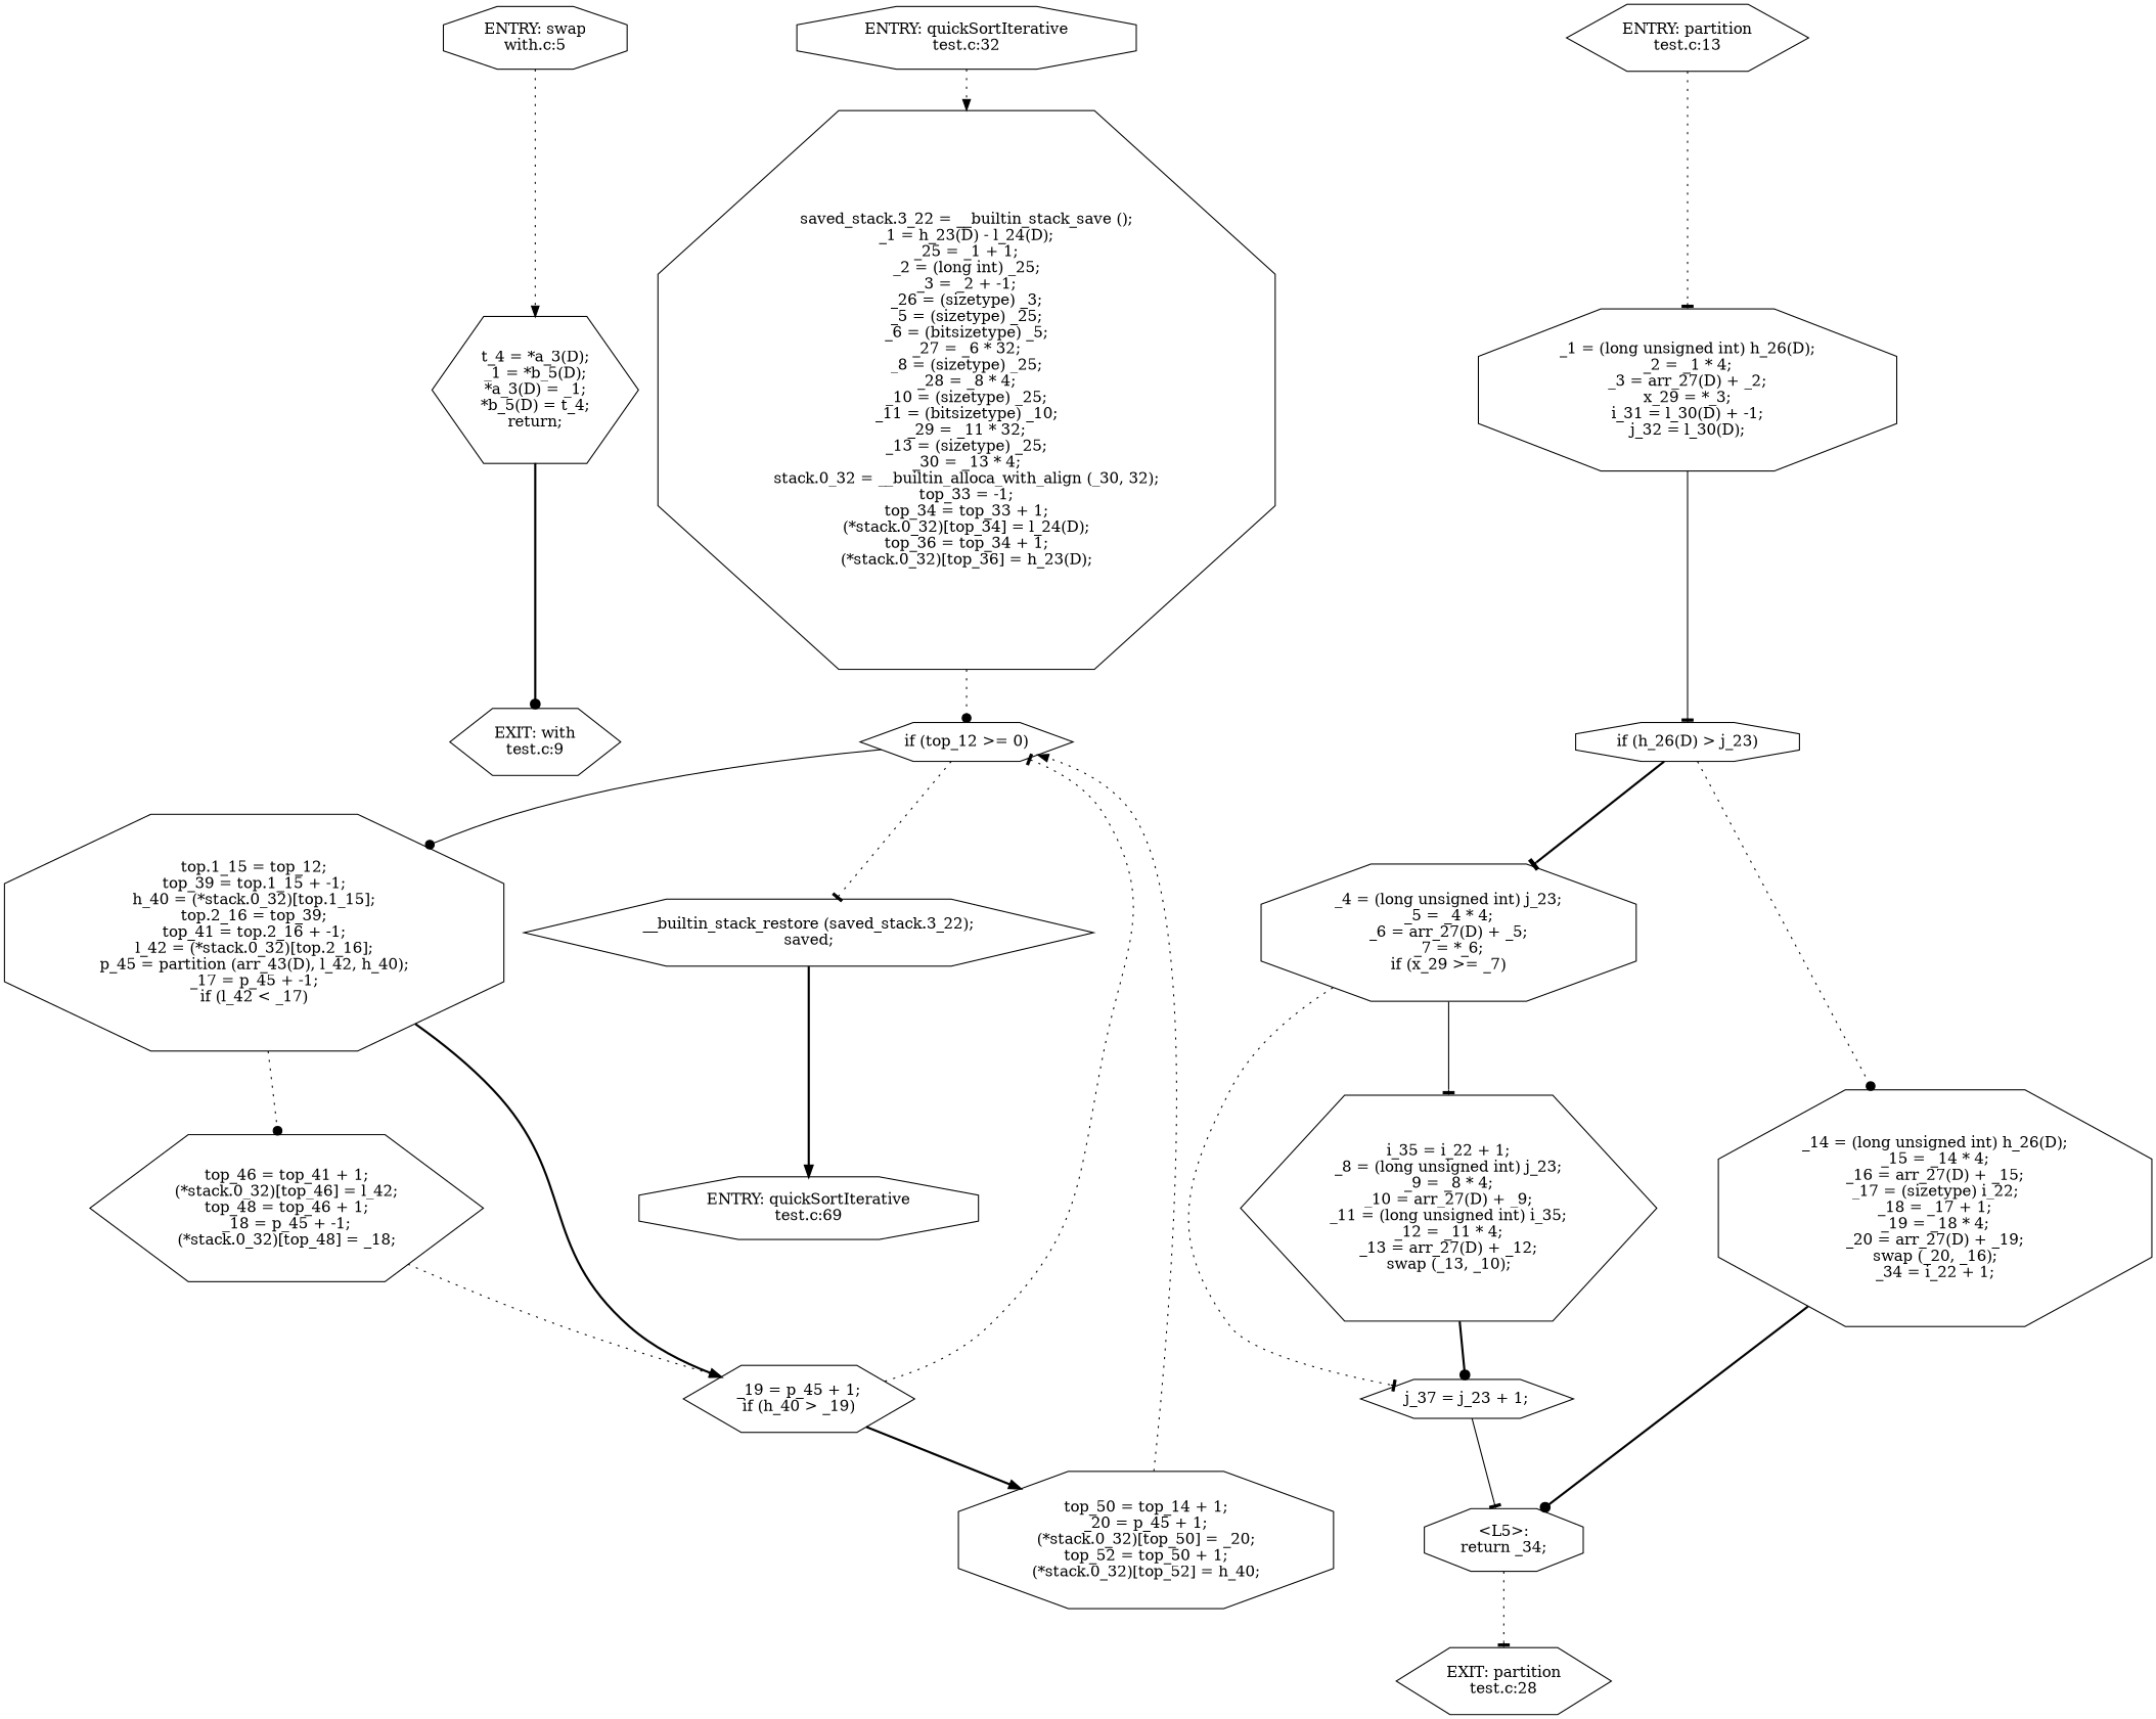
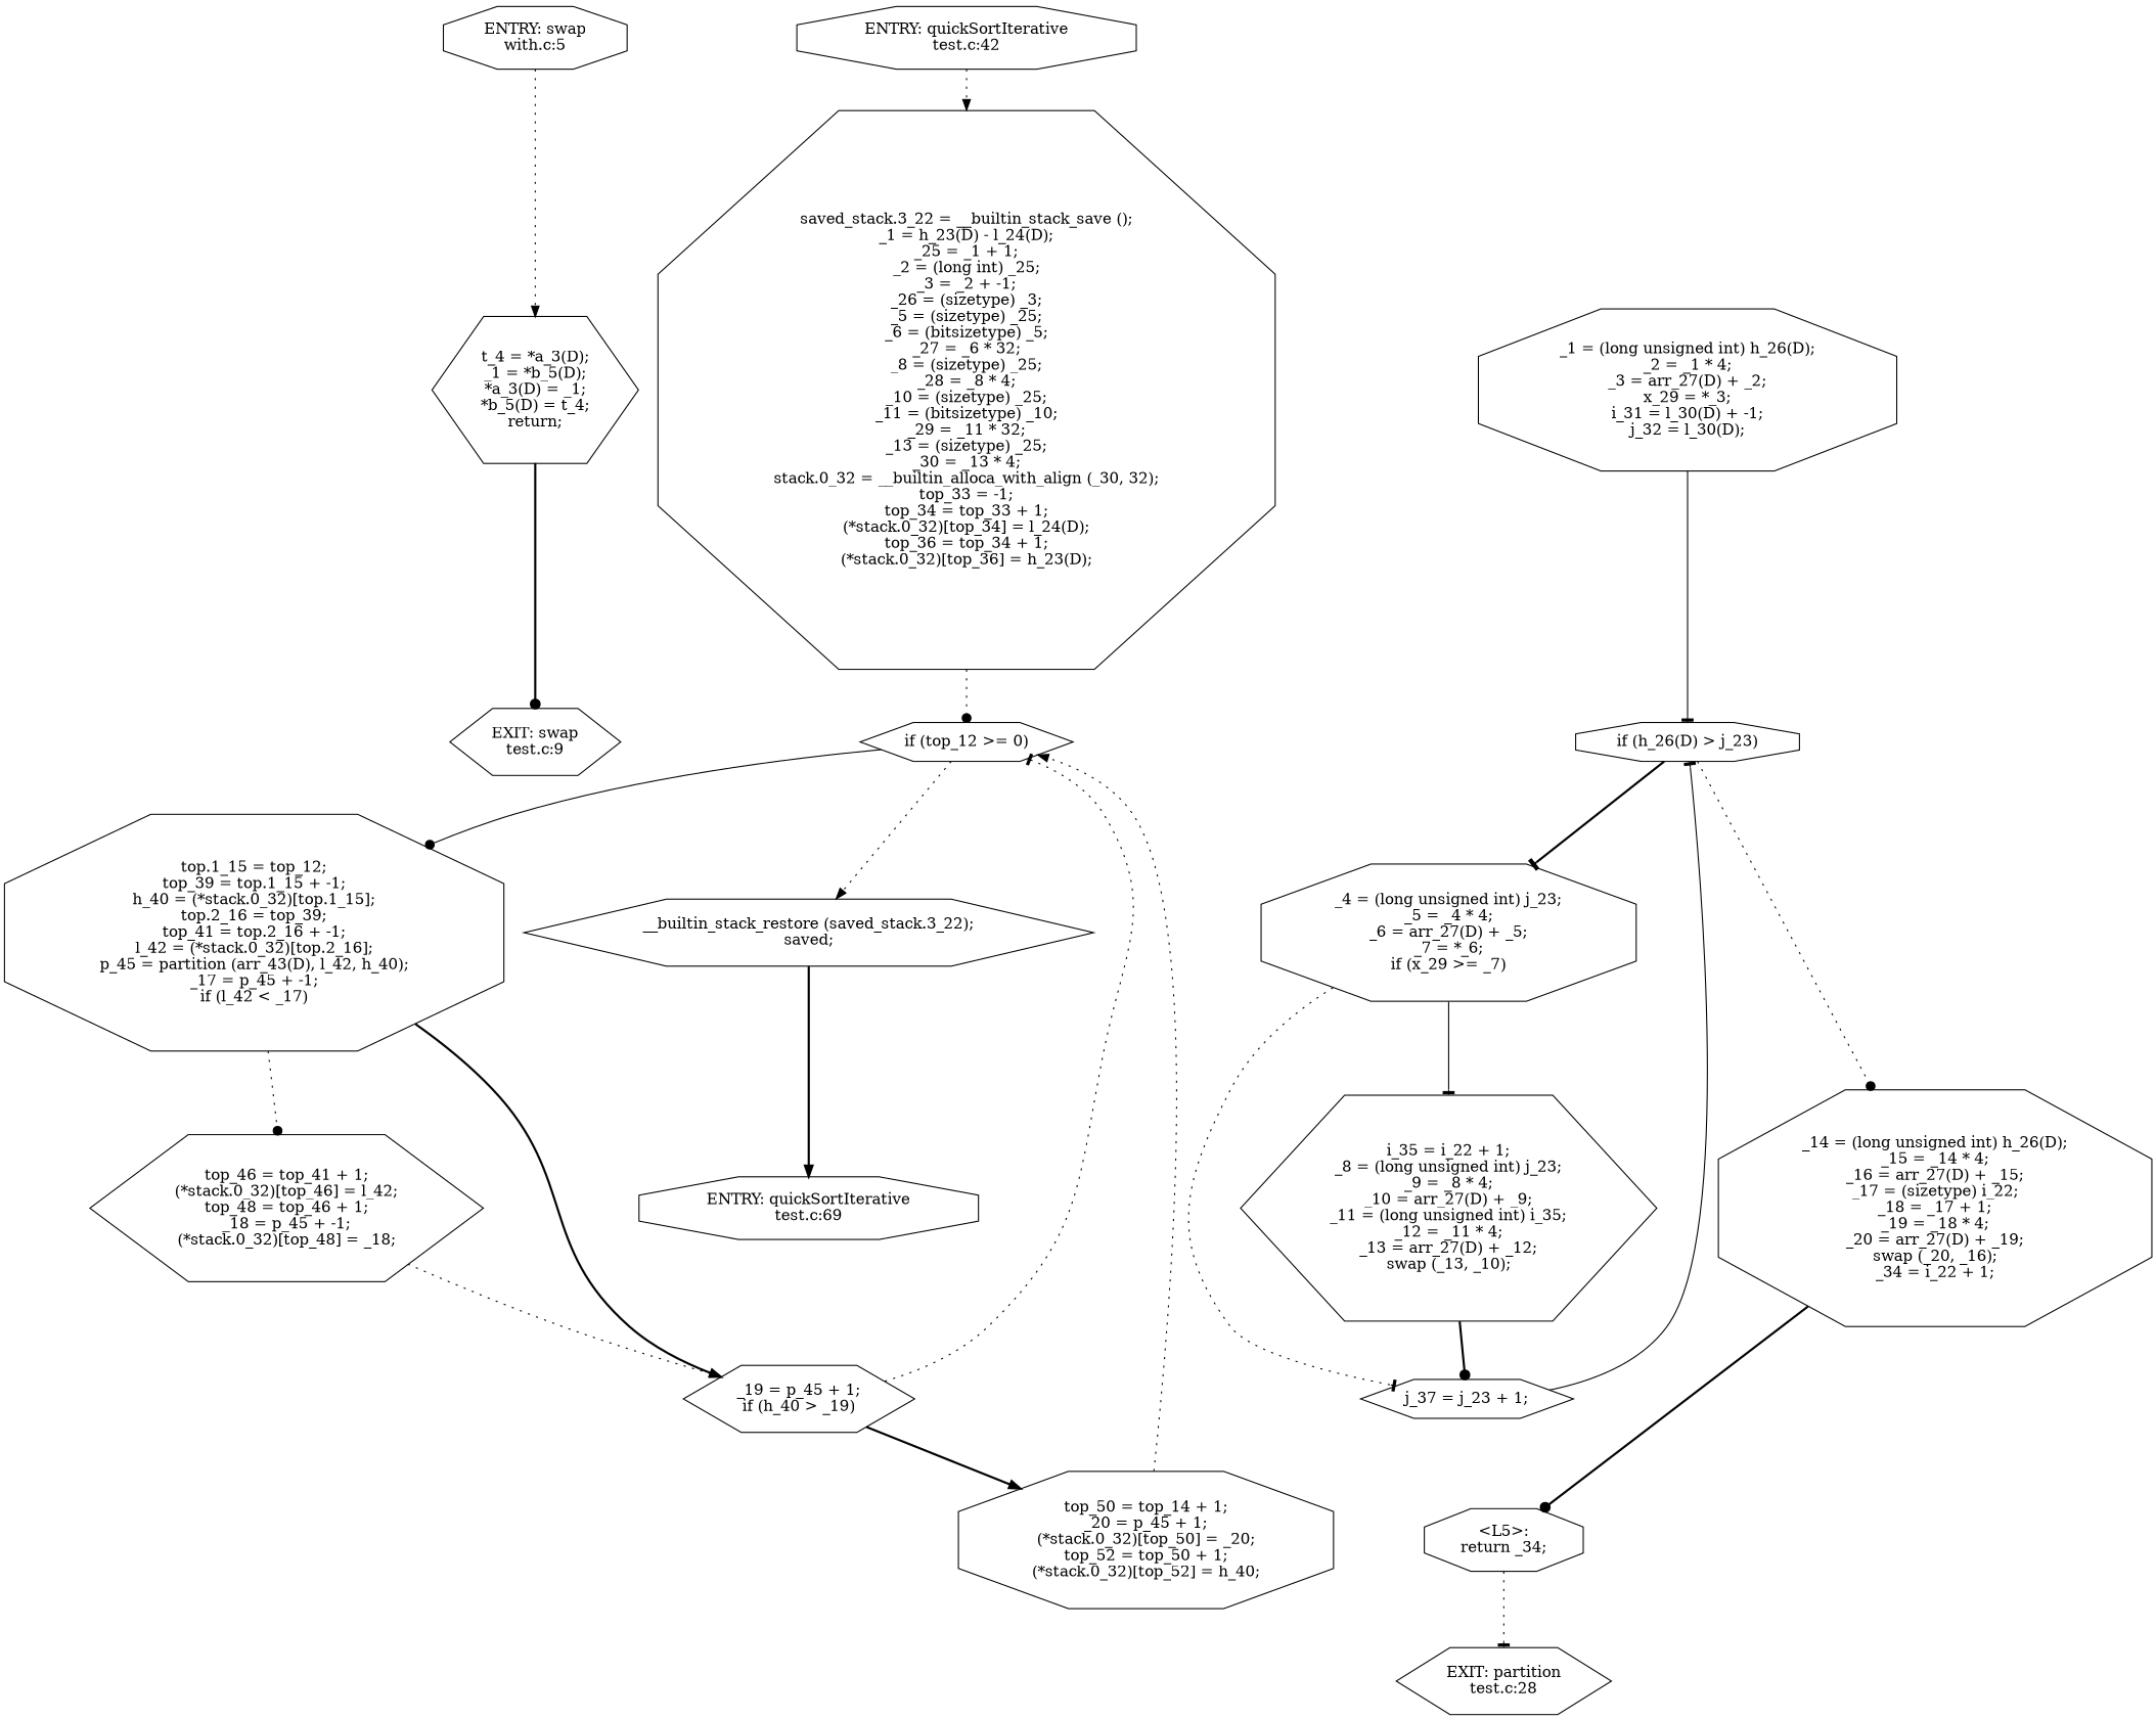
  digraph {
    node [shape=octagon]
    edge [arrowhead=normal style=dotted]
    n1 [label="ENTRY: swap\nwith.c:5"]
    n2 [label="t_4 = *a_3(D);\n_1 = *b_5(D);\n*a_3(D) = _1;\n*b_5(D) = t_4;\nreturn;\n" shape=hexagon]
-   n3 [label="EXIT: with\ntest.c:9" shape=hexagon]
-   n4 [label="ENTRY: quickSortIterative\ntest.c:32"]
+   n3 [label="EXIT: swap\ntest.c:9" shape=hexagon]
+   n4 [label="ENTRY: quickSortIterative\ntest.c:42"]
    n5 [label="saved_stack.3_22 = __builtin_stack_save ();\n_1 = h_23(D) - l_24(D);\n_25 = _1 + 1;\n_2 = (long int) _25;\n_3 = _2 + -1;\n_26 = (sizetype) _3;\n_5 = (sizetype) _25;\n_6 = (bitsizetype) _5;\n_27 = _6 * 32;\n_8 = (sizetype) _25;\n_28 = _8 * 4;\n_10 = (sizetype) _25;\n_11 = (bitsizetype) _10;\n_29 = _11 * 32;\n_13 = (sizetype) _25;\n_30 = _13 * 4;\nstack.0_32 = __builtin_alloca_with_align (_30, 32);\ntop_33 = -1;\ntop_34 = top_33 + 1;\n(*stack.0_32)[top_34] = l_24(D);\ntop_36 = top_34 + 1;\n(*stack.0_32)[top_36] = h_23(D);\n"]
    n6 [label="if (top_12 >= 0)\n" shape=hexagon]
    n7 [label="top.1_15 = top_12;\ntop_39 = top.1_15 + -1;\nh_40 = (*stack.0_32)[top.1_15];\ntop.2_16 = top_39;\ntop_41 = top.2_16 + -1;\nl_42 = (*stack.0_32)[top.2_16];\np_45 = partition (arr_43(D), l_42, h_40);\n_17 = p_45 + -1;\nif (l_42 < _17)\n"]
    n8 [label="__builtin_stack_restore (saved_stack.3_22);\nsaved;\n" shape=hexagon]
    n9 [label="top_46 = top_41 + 1;\n(*stack.0_32)[top_46] = l_42;\ntop_48 = top_46 + 1;\n_18 = p_45 + -1;\n(*stack.0_32)[top_48] = _18;\n" shape=hexagon]
    n10 [label="_19 = p_45 + 1;\nif (h_40 > _19)\n" shape=hexagon]
    n11 [label="top_50 = top_14 + 1;\n_20 = p_45 + 1;\n(*stack.0_32)[top_50] = _20;\ntop_52 = top_50 + 1;\n(*stack.0_32)[top_52] = h_40;\n"]
    n12 [label="ENTRY: quickSortIterative\ntest.c:69"]
-   n13 [label="ENTRY: partition\ntest.c:13" shape=hexagon]
    n14 [label="_1 = (long unsigned int) h_26(D);\n_2 = _1 * 4;\n_3 = arr_27(D) + _2;\nx_29 = *_3;\ni_31 = l_30(D) + -1;\nj_32 = l_30(D);\n"]
    n15 [label="if (h_26(D) > j_23)\n"]
    n16 [label="_4 = (long unsigned int) j_23;\n_5 = _4 * 4;\n_6 = arr_27(D) + _5;\n_7 = *_6;\nif (x_29 >= _7)\n"]
    n17 [label="_14 = (long unsigned int) h_26(D);\n_15 = _14 * 4;\n_16 = arr_27(D) + _15;\n_17 = (sizetype) i_22;\n_18 = _17 + 1;\n_19 = _18 * 4;\n_20 = arr_27(D) + _19;\nswap (_20, _16);\n_34 = i_22 + 1;\n"]
    n18 [label="i_35 = i_22 + 1;\n_8 = (long unsigned int) j_23;\n_9 = _8 * 4;\n_10 = arr_27(D) + _9;\n_11 = (long unsigned int) i_35;\n_12 = _11 * 4;\n_13 = arr_27(D) + _12;\nswap (_13, _10);\n" shape=hexagon]
    n19 [label="j_37 = j_23 + 1;\n" shape=hexagon]
    n20 [label="<L5>:\nreturn _34;\n"]
    n21 [label="EXIT: partition\ntest.c:28" shape=hexagon]
    subgraph sub_1 {
      n1
      n2
      n3
    }
    subgraph sub_2 {
      n4
      n5
      n6
      n7
      n8
      n9
      n10
      n11
      n12
    }
    subgraph sub_3 {
-     n13
      n14
      n15
      n16
      n17
      n18
      n19
      n20
      n21
    }
    n1 -> n2
    n2 -> n3 [arrowhead=dot style=bold]
    n4 -> n5
    n5 -> n6 [arrowhead=dot]
    n6 -> n7 [arrowhead=dot style=solid]
-   n6 -> n8 [arrowhead=tee]
+   n6 -> n8
    n7 -> n9 [arrowhead=dot]
    n7 -> n10 [style=bold]
    n8 -> n12 [style=bold]
    n9 -> n10
    n10 -> n6 [arrowhead=tee]
    n10 -> n11 [style=bold]
    n11 -> n6
-   n13 -> n14 [arrowhead=tee]
    n14 -> n15 [arrowhead=tee style=solid]
    n15 -> n16 [arrowhead=tee style=bold]
    n15 -> n17 [arrowhead=dot]
    n16 -> n18 [arrowhead=tee style=solid]
    n16 -> n19 [arrowhead=tee]
    n17 -> n20 [arrowhead=dot style=bold]
    n18 -> n19 [arrowhead=dot style=bold]
-   n19 -> n20 [arrowhead=tee style=solid]
+   n19 -> n15 [arrowhead=tee style=solid]
    n20 -> n21 [arrowhead=tee]
  }
